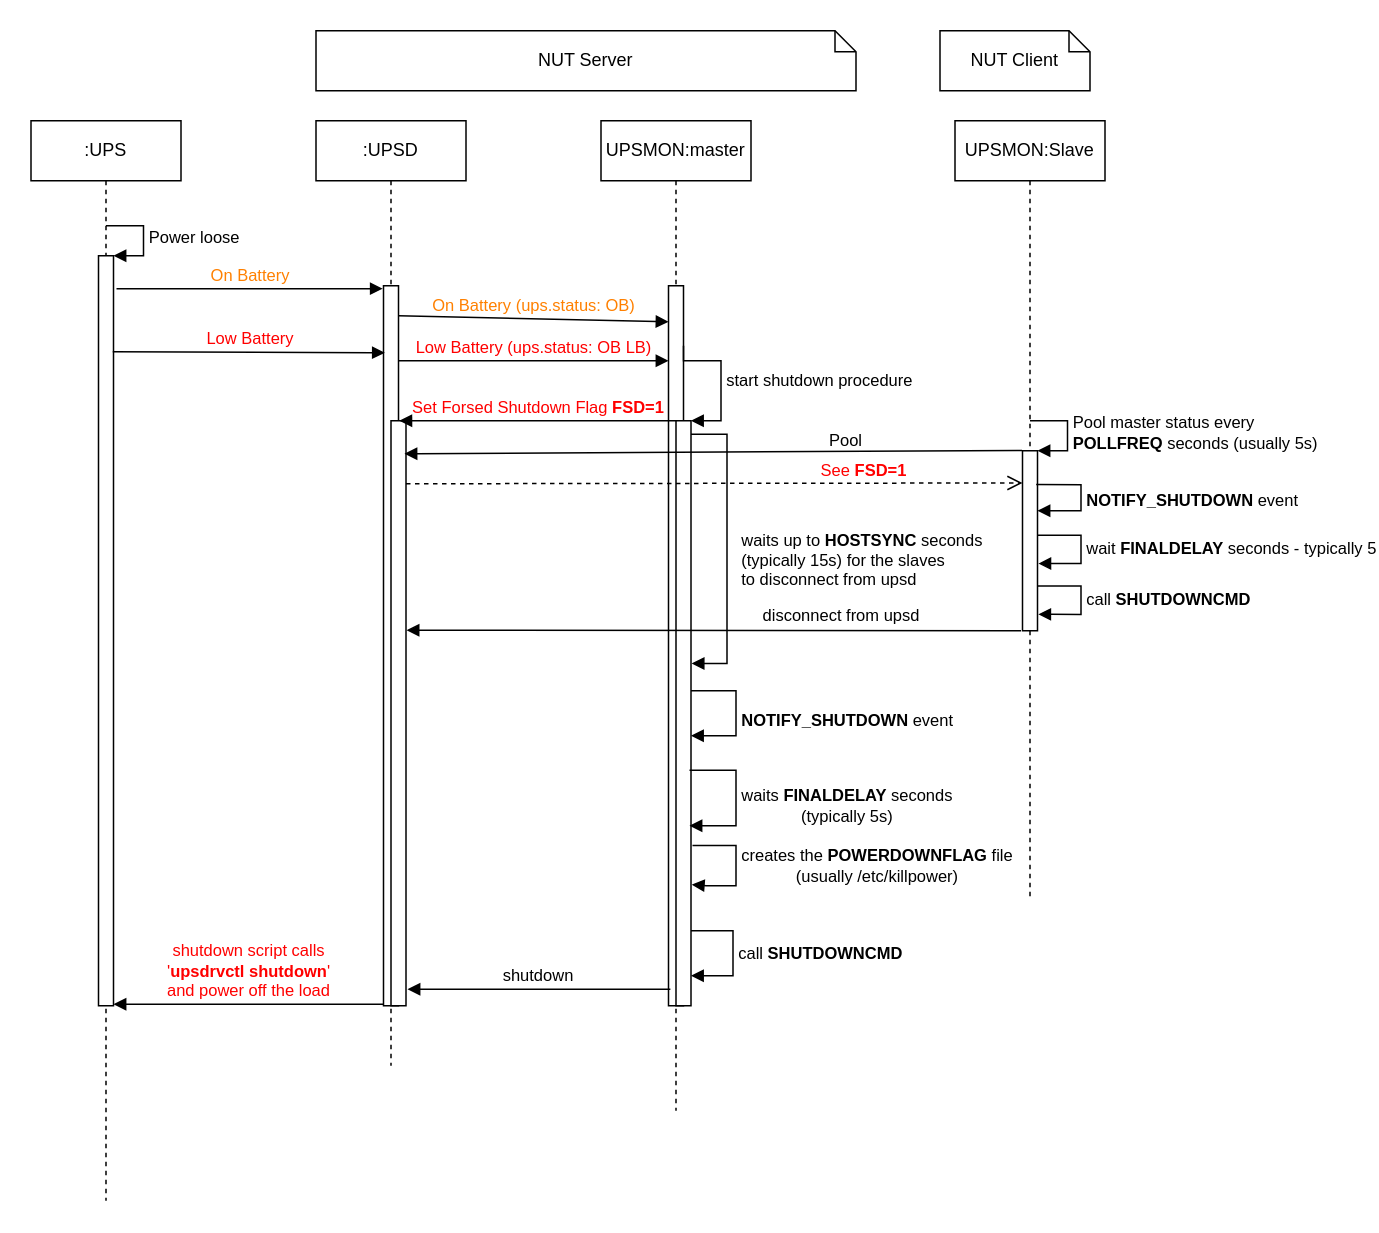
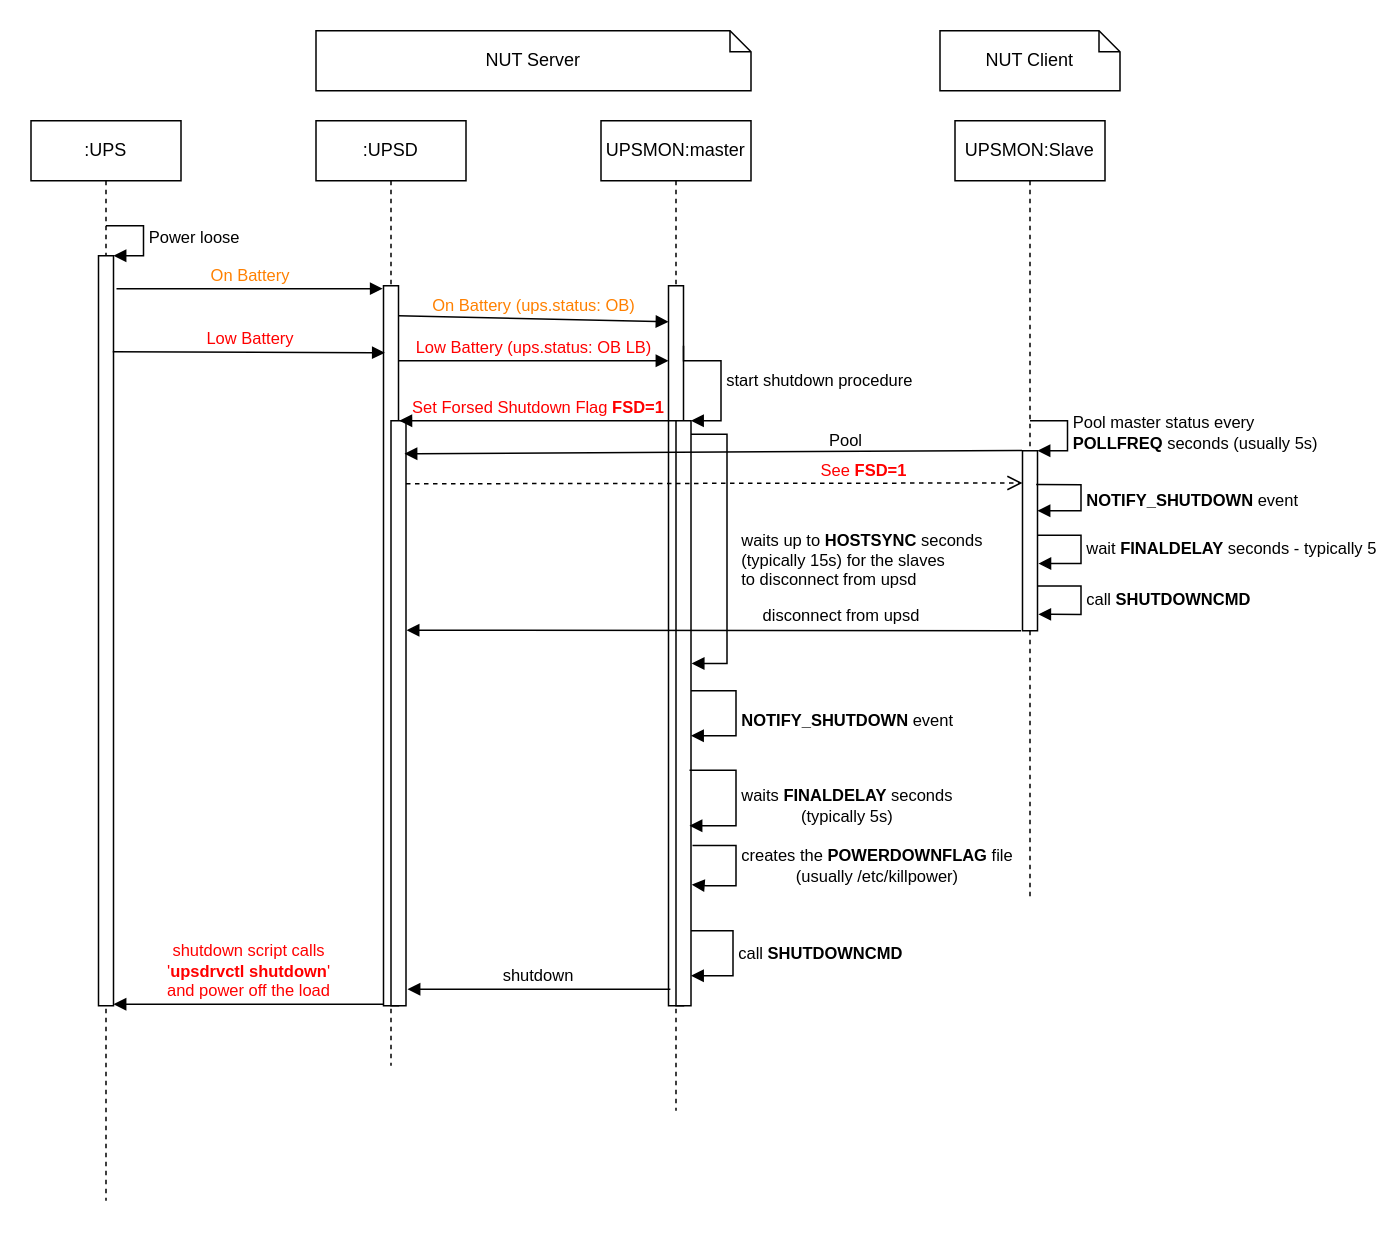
  <mxCell id="0" />
  <mxCell id="1" parent="0" />
  <mxCell id="2" value=":UPS" style="shape=umlLifeline;perimeter=lifelinePerimeter;whiteSpace=wrap;html=1;container=1;collapsible=0;recursiveResize=0;outlineConnect=0;" vertex="1" parent="1"><mxGeometry x="20" y="80" width="100" height="720" as="geometry" /></mxCell>
  <mxCell id="3" value="" style="html=1;points=[];perimeter=orthogonalPerimeter;" vertex="1" parent="2"><mxGeometry x="45" y="90" width="10" height="500" as="geometry" /></mxCell>
  <mxCell id="4" value="Power loose" style="edgeStyle=orthogonalEdgeStyle;html=1;align=left;spacingLeft=2;endArrow=block;rounded=0;entryX=1;entryY=0;" edge="1" target="3" parent="2"><mxGeometry relative="1" as="geometry"><mxPoint x="50" y="70" as="sourcePoint" /><Array as="points"><mxPoint x="75" y="70" /></Array></mxGeometry></mxCell>
  <mxCell id="5" value=":UPSD" style="shape=umlLifeline;perimeter=lifelinePerimeter;whiteSpace=wrap;html=1;container=1;collapsible=0;recursiveResize=0;outlineConnect=0;" vertex="1" parent="1"><mxGeometry x="210" y="80" width="100" height="630" as="geometry" /></mxCell>
  <mxCell id="6" value="" style="html=1;points=[];perimeter=orthogonalPerimeter;" vertex="1" parent="5"><mxGeometry x="45" y="110" width="10" height="480" as="geometry" /></mxCell>
  <mxCell id="7" value="" style="html=1;points=[];perimeter=orthogonalPerimeter;fontColor=#000000;" vertex="1" parent="5"><mxGeometry x="50" y="200" width="10" height="390" as="geometry" /></mxCell>
  <mxCell id="8" value="UPSMON:master" style="shape=umlLifeline;perimeter=lifelinePerimeter;whiteSpace=wrap;html=1;container=1;collapsible=0;recursiveResize=0;outlineConnect=0;" vertex="1" parent="1"><mxGeometry x="400" y="80" width="100" height="660" as="geometry" /></mxCell>
  <mxCell id="9" value="" style="html=1;points=[];perimeter=orthogonalPerimeter;" vertex="1" parent="8"><mxGeometry x="45" y="110" width="10" height="480" as="geometry" /></mxCell>
  <mxCell id="10" value="" style="html=1;points=[];perimeter=orthogonalPerimeter;" vertex="1" parent="8"><mxGeometry x="50" y="200" width="10" height="390" as="geometry" /></mxCell>
  <mxCell id="11" value="start shutdown procedure" style="edgeStyle=orthogonalEdgeStyle;html=1;align=left;spacingLeft=2;endArrow=block;rounded=0;entryX=1;entryY=0;" edge="1" target="10" parent="8"><mxGeometry relative="1" as="geometry"><mxPoint x="55" y="150" as="sourcePoint" /><Array as="points"><mxPoint x="55" y="160" /><mxPoint x="80" y="160" /><mxPoint x="80" y="200" /></Array></mxGeometry></mxCell>
  <mxCell id="12" value="waits up to &lt;b&gt;HOSTSYNC&lt;/b&gt; seconds &lt;br&gt;(typically 15s) for the slaves &lt;br&gt;to disconnect from upsd" style="edgeStyle=orthogonalEdgeStyle;html=1;align=left;spacingLeft=2;endArrow=block;rounded=0;fontColor=#000000;entryX=1.043;entryY=0.415;entryDx=0;entryDy=0;entryPerimeter=0;" edge="1" parent="8" target="10"><mxGeometry x="0.077" y="6" relative="1" as="geometry"><mxPoint x="60" y="209" as="sourcePoint" /><Array as="points"><mxPoint x="84" y="209" /><mxPoint x="84" y="362" /></Array><mxPoint x="60" y="290" as="targetPoint" /><mxPoint as="offset" /></mxGeometry></mxCell>
  <mxCell id="13" value="&lt;b&gt;NOTIFY_SHUTDOWN&lt;/b&gt; event" style="edgeStyle=orthogonalEdgeStyle;html=1;align=left;spacingLeft=2;endArrow=block;rounded=0;fontColor=#000000;" edge="1" parent="8"><mxGeometry x="0.105" relative="1" as="geometry"><mxPoint x="60" y="380" as="sourcePoint" /><Array as="points"><mxPoint x="60" y="380" /><mxPoint x="90" y="380" /><mxPoint x="90" y="410" /></Array><mxPoint x="60" y="410" as="targetPoint" /><mxPoint as="offset" /></mxGeometry></mxCell>
  <mxCell id="14" value="waits &lt;b&gt;FINALDELAY&lt;/b&gt; seconds&lt;br&gt;&lt;div align=&quot;center&quot;&gt;(typically 5s)&lt;/div&gt;" style="edgeStyle=orthogonalEdgeStyle;html=1;align=left;spacingLeft=2;endArrow=block;rounded=0;fontColor=#000000;" edge="1" parent="8"><mxGeometry x="0.105" relative="1" as="geometry"><mxPoint x="59" y="433" as="sourcePoint" /><Array as="points"><mxPoint x="90" y="433" /><mxPoint x="90" y="470" /></Array><mxPoint x="59" y="470" as="targetPoint" /><mxPoint as="offset" /></mxGeometry></mxCell>
  <mxCell id="15" value="creates the &lt;b&gt;POWERDOWNFLAG&lt;/b&gt; file &lt;br&gt;&lt;div align=&quot;center&quot;&gt;(usually /etc/killpower)&lt;/div&gt;" style="edgeStyle=orthogonalEdgeStyle;html=1;align=left;spacingLeft=2;endArrow=block;rounded=0;fontColor=#000000;exitX=1.1;exitY=0.726;exitDx=0;exitDy=0;exitPerimeter=0;entryX=1.055;entryY=0.793;entryDx=0;entryDy=0;entryPerimeter=0;" edge="1" target="10" parent="8" source="10"><mxGeometry relative="1" as="geometry"><mxPoint x="165" y="530" as="sourcePoint" /><Array as="points"><mxPoint x="90" y="483" /><mxPoint x="90" y="510" /><mxPoint x="70" y="509" /></Array><mxPoint x="61" y="514" as="targetPoint" /></mxGeometry></mxCell>
  <mxCell id="16" value="UPSMON:Slave" style="shape=umlLifeline;perimeter=lifelinePerimeter;whiteSpace=wrap;html=1;container=1;collapsible=0;recursiveResize=0;outlineConnect=0;" vertex="1" parent="1"><mxGeometry x="636" y="80" width="100" height="520" as="geometry" /></mxCell>
  <mxCell id="17" value="" style="html=1;points=[];perimeter=orthogonalPerimeter;fontColor=#000000;" vertex="1" parent="16"><mxGeometry x="45" y="220" width="10" height="120" as="geometry" /></mxCell>
  <mxCell id="18" value="Pool master status every &lt;b&gt;&lt;br&gt;POLLFREQ&lt;/b&gt; seconds (usually 5s)" style="edgeStyle=orthogonalEdgeStyle;html=1;align=left;spacingLeft=2;endArrow=block;rounded=0;entryX=1;entryY=0;fontColor=#000000;" edge="1" target="17" parent="16"><mxGeometry relative="1" as="geometry"><mxPoint x="50" y="200" as="sourcePoint" /><Array as="points"><mxPoint x="75" y="200" /></Array></mxGeometry></mxCell>
  <mxCell id="19" value="&lt;b&gt;NOTIFY_SHUTDOWN&lt;/b&gt; event" style="edgeStyle=orthogonalEdgeStyle;html=1;align=left;spacingLeft=2;endArrow=block;rounded=0;fontColor=#000000;exitX=0.914;exitY=0.188;exitDx=0;exitDy=0;exitPerimeter=0;" edge="1" parent="16" source="17"><mxGeometry x="0.042" relative="1" as="geometry"><mxPoint x="9" y="245" as="sourcePoint" /><Array as="points"><mxPoint x="84" y="243" /><mxPoint x="84" y="260" /></Array><mxPoint x="55" y="260" as="targetPoint" /><mxPoint as="offset" /></mxGeometry></mxCell>
- <mxCell id="20" value="NUT Server" style="shape=note;whiteSpace=wrap;html=1;size=14;verticalAlign=middle;align=center;spacingTop=0;" vertex="1" parent="1"><mxGeometry x="210" y="20" width="360" height="40" as="geometry" /></mxCell>
+ <mxCell id="20" value="NUT Server" style="shape=note;whiteSpace=wrap;html=1;size=14;verticalAlign=middle;align=center;spacingTop=0;" vertex="1" parent="1"><mxGeometry x="210" y="20" width="290" height="40" as="geometry" /></mxCell>
  <mxCell id="21" value="On Battery" style="html=1;verticalAlign=bottom;endArrow=block;fontColor=#FF8000;entryX=-0.048;entryY=0.004;entryDx=0;entryDy=0;entryPerimeter=0;" edge="1" parent="1" target="6"><mxGeometry width="80" relative="1" as="geometry"><mxPoint x="77" y="192" as="sourcePoint" /><mxPoint x="155" y="200" as="targetPoint" /></mxGeometry></mxCell>
  <mxCell id="22" value="On Battery (ups.status: OB)" style="html=1;verticalAlign=bottom;endArrow=block;fontColor=#FF8000;entryX=0;entryY=0.05;entryDx=0;entryDy=0;entryPerimeter=0;" edge="1" parent="1" target="9"><mxGeometry width="80" relative="1" as="geometry"><mxPoint x="265" y="210" as="sourcePoint" /><mxPoint x="440" y="210" as="targetPoint" /></mxGeometry></mxCell>
  <mxCell id="23" value="Low Battery" style="html=1;verticalAlign=bottom;endArrow=block;fontColor=#FF0000;entryX=0.09;entryY=0.093;entryDx=0;entryDy=0;entryPerimeter=0;exitX=0.952;exitY=0.128;exitDx=0;exitDy=0;exitPerimeter=0;" edge="1" parent="1" source="3" target="6"><mxGeometry width="80" relative="1" as="geometry"><mxPoint x="75" y="230" as="sourcePoint" /><mxPoint x="155" y="230" as="targetPoint" /></mxGeometry></mxCell>
  <mxCell id="24" value="Low Battery (ups.status: OB LB)" style="html=1;verticalAlign=bottom;endArrow=block;fontColor=#FF0000;" edge="1" parent="1" target="9"><mxGeometry width="80" relative="1" as="geometry"><mxPoint x="265" y="240" as="sourcePoint" /><mxPoint x="345" y="240" as="targetPoint" /></mxGeometry></mxCell>
  <mxCell id="25" value="Set Forsed Shutdown Flag &lt;b&gt;FSD=1&lt;/b&gt;" style="html=1;verticalAlign=bottom;endArrow=block;fontColor=#FF0000;entryX=0.557;entryY=0;entryDx=0;entryDy=0;entryPerimeter=0;" edge="1" parent="1" target="7"><mxGeometry width="80" relative="1" as="geometry"><mxPoint x="450" y="280" as="sourcePoint" /><mxPoint x="100" y="510" as="targetPoint" /></mxGeometry></mxCell>
  <mxCell id="26" value="Pool" style="html=1;verticalAlign=bottom;endArrow=block;fontColor=#000000;exitX=-0.029;exitY=-0.002;exitDx=0;exitDy=0;exitPerimeter=0;" edge="1" parent="1" source="17"><mxGeometry x="-0.427" y="2" width="80" relative="1" as="geometry"><mxPoint x="150" y="510" as="sourcePoint" /><mxPoint x="269" y="302" as="targetPoint" /><mxPoint as="offset" /></mxGeometry></mxCell>
  <mxCell id="27" value="See &lt;b&gt;FSD=1&lt;/b&gt;" style="html=1;verticalAlign=bottom;endArrow=open;dashed=1;endSize=8;fontColor=#FF0000;entryX=0;entryY=0.179;entryDx=0;entryDy=0;entryPerimeter=0;" edge="1" parent="1" target="17"><mxGeometry x="0.484" relative="1" as="geometry"><mxPoint x="270" y="322" as="sourcePoint" /><mxPoint x="679" y="320" as="targetPoint" /><mxPoint as="offset" /></mxGeometry></mxCell>
  <mxCell id="28" value="wait &lt;b&gt;FINALDELAY&lt;/b&gt; seconds - typically 5" style="edgeStyle=orthogonalEdgeStyle;html=1;align=left;spacingLeft=2;endArrow=block;rounded=0;entryX=1.057;entryY=0.291;fontColor=#000000;entryDx=0;entryDy=0;entryPerimeter=0;" edge="1" parent="1"><mxGeometry relative="1" as="geometry"><mxPoint x="691" y="356.357" as="sourcePoint" /><Array as="points"><mxPoint x="720" y="356" /><mxPoint x="720" y="375" /></Array><mxPoint x="691.571" y="375.214" as="targetPoint" /></mxGeometry></mxCell>
  <mxCell id="29" value="call &lt;b&gt;SHUTDOWNCMD&lt;/b&gt;" style="edgeStyle=orthogonalEdgeStyle;html=1;align=left;spacingLeft=2;endArrow=block;rounded=0;entryX=1.057;entryY=0.291;fontColor=#000000;entryDx=0;entryDy=0;entryPerimeter=0;" edge="1" parent="1"><mxGeometry relative="1" as="geometry"><mxPoint x="690.929" y="390.214" as="sourcePoint" /><Array as="points"><mxPoint x="720" y="390" /><mxPoint x="720" y="409" /></Array><mxPoint x="691.5" y="409.071" as="targetPoint" /></mxGeometry></mxCell>
  <mxCell id="30" value="disconnect from upsd" style="html=1;verticalAlign=bottom;endArrow=block;fontColor=#000000;entryX=1.038;entryY=0.358;entryDx=0;entryDy=0;entryPerimeter=0;" edge="1" parent="1" target="7"><mxGeometry x="-0.416" y="-1" width="80" relative="1" as="geometry"><mxPoint x="680" y="420" as="sourcePoint" /><mxPoint x="280" y="430" as="targetPoint" /><mxPoint as="offset" /></mxGeometry></mxCell>
  <mxCell id="31" value="call &lt;b&gt;SHUTDOWNCMD&lt;/b&gt;" style="edgeStyle=orthogonalEdgeStyle;html=1;align=left;spacingLeft=2;endArrow=block;rounded=0;fontColor=#000000;" edge="1" parent="1"><mxGeometry relative="1" as="geometry"><mxPoint x="460" y="620" as="sourcePoint" /><Array as="points"><mxPoint x="488" y="620" /><mxPoint x="488" y="650" /></Array><mxPoint x="460" y="650" as="targetPoint" /></mxGeometry></mxCell>
  <mxCell id="32" value="shutdown" style="html=1;verticalAlign=bottom;endArrow=block;fontColor=#000000;exitX=-0.376;exitY=0.972;exitDx=0;exitDy=0;exitPerimeter=0;" edge="1" parent="1" source="10"><mxGeometry width="80" relative="1" as="geometry"><mxPoint x="446" y="667" as="sourcePoint" /><mxPoint x="271" y="659" as="targetPoint" /></mxGeometry></mxCell>
  <mxCell id="33" value="&lt;div&gt;shutdown script calls &lt;br&gt;&lt;/div&gt;&lt;div&gt;'&lt;b&gt;upsdrvctl shutdown&lt;/b&gt;' &lt;/div&gt;and power off the load" style="html=1;verticalAlign=bottom;endArrow=block;fontColor=#FF0000;" edge="1" parent="1" target="3"><mxGeometry width="80" relative="1" as="geometry"><mxPoint x="255" y="669" as="sourcePoint" /><mxPoint x="80" y="670" as="targetPoint" /></mxGeometry></mxCell>
- <mxCell id="34" value="NUT Client" style="shape=note;whiteSpace=wrap;html=1;size=14;verticalAlign=middle;align=center;spacingTop=0;" vertex="1" parent="1"><mxGeometry x="626" y="20" width="100" height="40" as="geometry" /></mxCell>
+ <mxCell id="34" value="NUT Client" style="shape=note;whiteSpace=wrap;html=1;size=14;verticalAlign=middle;align=center;spacingTop=0;" vertex="1" parent="1"><mxGeometry x="626" y="20" width="120" height="40" as="geometry" /></mxCell>
